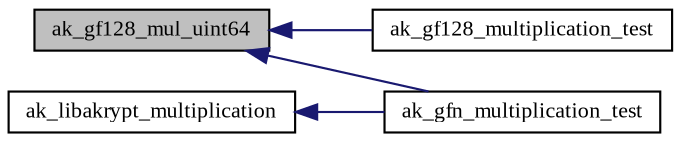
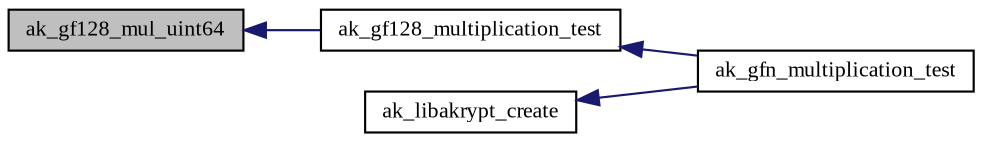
  digraph {
    fontname="Liberation Serif"
    rankdir=LR
    node [color=black fillcolor=white fontname="Liberation Serif" fontsize=10 shape=record style=filled]
    edge [color=midnightblue dir=back fontname="Liberation Serif" fontsize=10 labelfontname=Helvetica labelfontsize=10 style=solid]
    n1 [fillcolor=grey75 fontcolor=black height=0.2 label=ak_gf128_mul_uint64 width=0.4]
    n2 [height=0.2 label=ak_gf128_multiplication_test width=0.4]
    n3 [height=0.2 label=ak_gfn_multiplication_test width=0.4]
-   n4 [height=0.2 label=ak_libakrypt_multiplication width=0.4]
+   n4 [height=0.2 label=ak_libakrypt_create width=0.4]
    n1 -> n2
-   n1 -> n3
+   n2 -> n3
    n4 -> n3
  }
